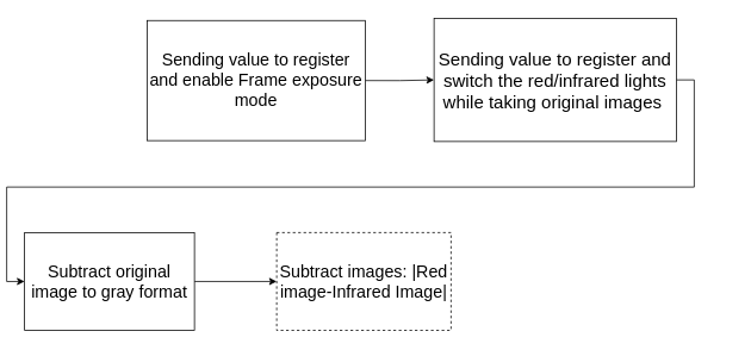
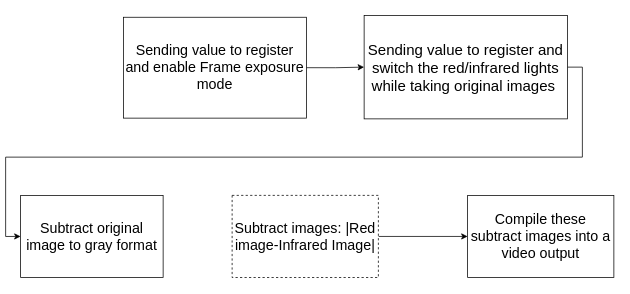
  <mxCell id="0" />
  <mxCell id="1" parent="0" />
  <mxCell id="2" style="edgeStyle=orthogonalEdgeStyle;rounded=0;orthogonalLoop=1;jettySize=auto;html=1;exitX=1;exitY=0.5;exitDx=0;exitDy=0;entryX=0;entryY=0.5;entryDx=0;entryDy=0;" edge="1" parent="1" source="3" target="5"><mxGeometry relative="1" as="geometry" /></mxCell>
  <mxCell id="3" value="&lt;font style=&quot;font-size: 19px;&quot;&gt;Sending value to register and enable Frame exposure mode&lt;/font&gt;" style="rounded=0;whiteSpace=wrap;html=1;" vertex="1" parent="1"><mxGeometry x="157" y="22.5" width="244" height="134.5" as="geometry" /></mxCell>
  <mxCell id="4" style="edgeStyle=orthogonalEdgeStyle;rounded=0;orthogonalLoop=1;jettySize=auto;html=1;exitX=1;exitY=0.5;exitDx=0;exitDy=0;entryX=0;entryY=0.5;entryDx=0;entryDy=0;" edge="1" parent="1" source="5" target="7"><mxGeometry relative="1" as="geometry" /></mxCell>
  <mxCell id="5" value="&lt;font style=&quot;font-size: 20px;&quot;&gt;Sending value to register and switch the red/infrared lights while taking original images&amp;nbsp;&lt;/font&gt;" style="rounded=0;whiteSpace=wrap;html=1;" vertex="1" parent="1"><mxGeometry x="478" y="20" width="271" height="138" as="geometry" /></mxCell>
- <mxCell id="6" style="edgeStyle=orthogonalEdgeStyle;rounded=0;orthogonalLoop=1;jettySize=auto;html=1;exitX=1;exitY=0.5;exitDx=0;exitDy=0;entryX=0;entryY=0.5;entryDx=0;entryDy=0;" edge="1" parent="1" source="7" target="9"><mxGeometry relative="1" as="geometry" /></mxCell>
  <mxCell id="7" value="&lt;font style=&quot;font-size: 19px;&quot;&gt;Subtract original image to gray format&lt;/font&gt;" style="rounded=0;whiteSpace=wrap;html=1;flipH=1;" vertex="1" parent="1"><mxGeometry x="20" y="260" width="190" height="109.5" as="geometry" /></mxCell>
+ <mxCell id="8" style="edgeStyle=orthogonalEdgeStyle;rounded=0;orthogonalLoop=1;jettySize=auto;html=1;exitX=1;exitY=0.5;exitDx=0;exitDy=0;entryX=0;entryY=0.5;entryDx=0;entryDy=0;" edge="1" parent="1" source="9" target="10"><mxGeometry relative="1" as="geometry" /></mxCell>
  <mxCell id="9" value="&lt;font style=&quot;font-size: 19px;&quot;&gt;Subtract images: |Red image-Infrared Image|&lt;/font&gt;" style="rounded=0;whiteSpace=wrap;html=1;dashed=1;" vertex="1" parent="1"><mxGeometry x="302" y="260" width="195" height="109.5" as="geometry" /></mxCell>
+ <mxCell id="10" value="&lt;font style=&quot;font-size: 19px;&quot;&gt;Compile these subtract images into a video output&lt;/font&gt;" style="rounded=0;whiteSpace=wrap;html=1;" vertex="1" parent="1"><mxGeometry x="616" y="260" width="195" height="109.5" as="geometry" /></mxCell>
